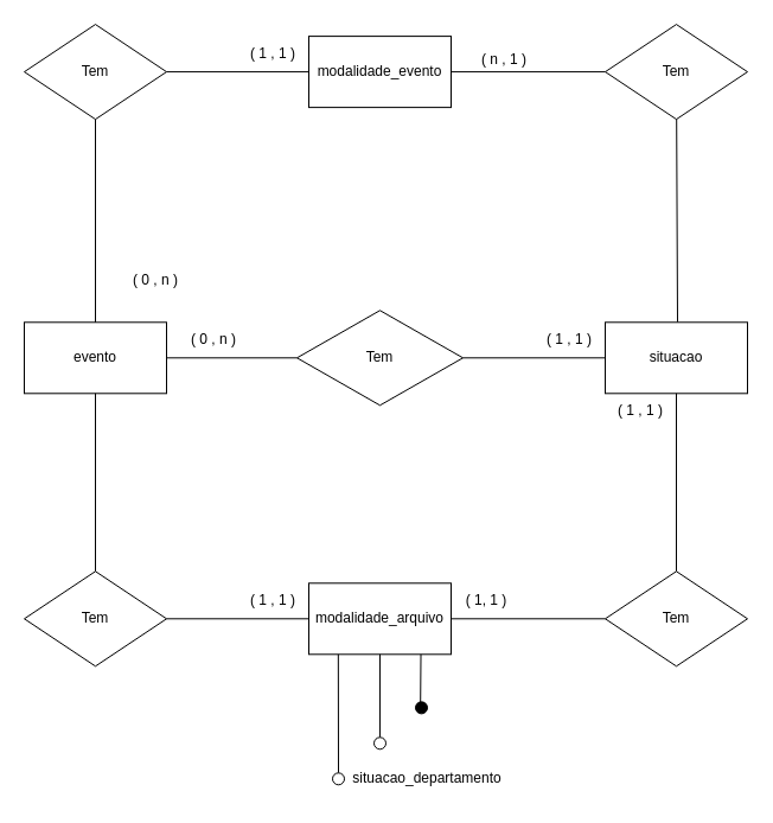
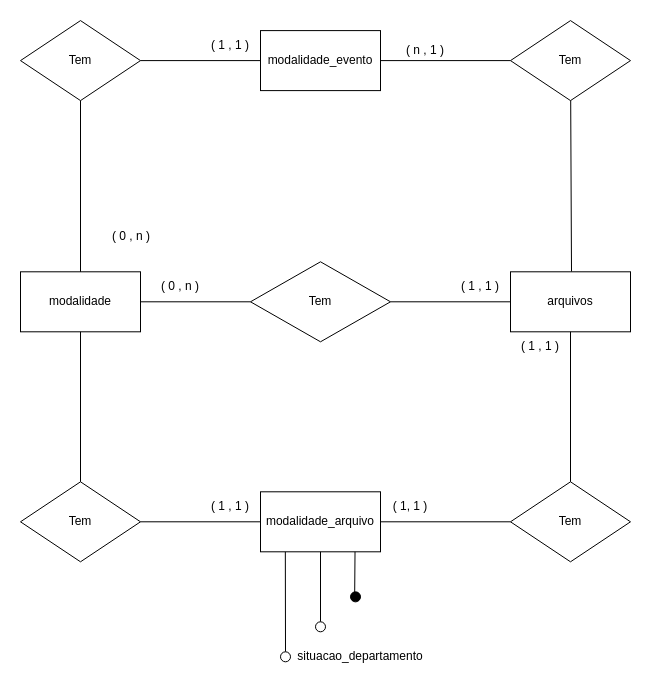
  <mxCell id="0" />
  <mxCell id="1" parent="0" />
  <mxCell id="2" value="Tem" style="rhombus;whiteSpace=wrap;html=1;" vertex="1" parent="1"><mxGeometry x="250" y="261.3" width="140" height="80" as="geometry" /></mxCell>
- <mxCell id="3" value="evento" style="rounded=0;whiteSpace=wrap;html=1;" vertex="1" parent="1"><mxGeometry x="20" y="271.3" width="120" height="60" as="geometry" /></mxCell>
- <mxCell id="4" value="situacao" style="rounded=0;whiteSpace=wrap;html=1;" vertex="1" parent="1"><mxGeometry x="510" y="271.3" width="120" height="60" as="geometry" /></mxCell>
+ <mxCell id="3" value="modalidade" style="rounded=0;whiteSpace=wrap;html=1;" vertex="1" parent="1"><mxGeometry x="20" y="271.3" width="120" height="60" as="geometry" /></mxCell>
+ <mxCell id="4" value="arquivos" style="rounded=0;whiteSpace=wrap;html=1;" vertex="1" parent="1"><mxGeometry x="510" y="271.3" width="120" height="60" as="geometry" /></mxCell>
  <mxCell id="5" value="" style="endArrow=none;html=1;rounded=0;exitX=1;exitY=0.5;exitDx=0;exitDy=0;entryX=0;entryY=0.5;entryDx=0;entryDy=0;" edge="1" parent="1" source="3" target="2"><mxGeometry width="50" height="50" relative="1" as="geometry"><mxPoint x="280" y="421.3" as="sourcePoint" /><mxPoint x="330" y="371.3" as="targetPoint" /></mxGeometry></mxCell>
  <mxCell id="6" value="( 0 , n )" style="text;html=1;align=center;verticalAlign=middle;whiteSpace=wrap;rounded=0;" vertex="1" parent="1"><mxGeometry x="150" y="271.3" width="60" height="30" as="geometry" /></mxCell>
  <mxCell id="7" value="" style="endArrow=none;html=1;rounded=0;entryX=0;entryY=0.5;entryDx=0;entryDy=0;exitX=1;exitY=0.5;exitDx=0;exitDy=0;" edge="1" parent="1" source="2" target="4"><mxGeometry width="50" height="50" relative="1" as="geometry"><mxPoint x="390" y="301.3" as="sourcePoint" /><mxPoint x="520" y="301.3" as="targetPoint" /></mxGeometry></mxCell>
  <mxCell id="8" value="( 1 , 1 )" style="text;html=1;align=center;verticalAlign=middle;whiteSpace=wrap;rounded=0;" vertex="1" parent="1"><mxGeometry x="450" y="271.3" width="60" height="30" as="geometry" /></mxCell>
  <mxCell id="9" value="modalidade_arquivo" style="rounded=0;whiteSpace=wrap;html=1;" vertex="1" parent="1"><mxGeometry x="260" y="491.3" width="120" height="60" as="geometry" /></mxCell>
  <mxCell id="10" value="Tem" style="rhombus;whiteSpace=wrap;html=1;" vertex="1" parent="1"><mxGeometry x="20" y="481.3" width="120" height="80" as="geometry" /></mxCell>
  <mxCell id="11" value="Tem" style="rhombus;whiteSpace=wrap;html=1;" vertex="1" parent="1"><mxGeometry x="510" y="481.3" width="120" height="80" as="geometry" /></mxCell>
  <mxCell id="12" value="" style="endArrow=none;html=1;rounded=0;exitX=0.5;exitY=0;exitDx=0;exitDy=0;entryX=0.5;entryY=1;entryDx=0;entryDy=0;" edge="1" parent="1" source="10" target="3"><mxGeometry width="50" height="50" relative="1" as="geometry"><mxPoint x="160" y="461.3" as="sourcePoint" /><mxPoint x="210" y="411.3" as="targetPoint" /></mxGeometry></mxCell>
  <mxCell id="13" value="" style="endArrow=none;html=1;rounded=0;exitX=1;exitY=0.5;exitDx=0;exitDy=0;entryX=0;entryY=0.5;entryDx=0;entryDy=0;" edge="1" parent="1" source="10" target="9"><mxGeometry width="50" height="50" relative="1" as="geometry"><mxPoint x="70" y="461.3" as="sourcePoint" /><mxPoint x="120" y="411.3" as="targetPoint" /></mxGeometry></mxCell>
  <mxCell id="14" value="" style="endArrow=none;html=1;rounded=0;exitX=1;exitY=0.5;exitDx=0;exitDy=0;entryX=0;entryY=0.5;entryDx=0;entryDy=0;" edge="1" parent="1" source="9" target="11"><mxGeometry width="50" height="50" relative="1" as="geometry"><mxPoint x="460" y="531.3" as="sourcePoint" /><mxPoint x="510" y="481.3" as="targetPoint" /></mxGeometry></mxCell>
  <mxCell id="15" value="( 1, 1 )" style="text;html=1;align=center;verticalAlign=middle;whiteSpace=wrap;rounded=0;" vertex="1" parent="1"><mxGeometry x="380" y="491.3" width="60" height="30" as="geometry" /></mxCell>
  <mxCell id="16" value="( 1 , 1 )" style="text;html=1;align=center;verticalAlign=middle;whiteSpace=wrap;rounded=0;" vertex="1" parent="1"><mxGeometry x="200" y="491.3" width="60" height="30" as="geometry" /></mxCell>
  <mxCell id="17" value="" style="endArrow=none;html=1;rounded=0;entryX=0.5;entryY=1;entryDx=0;entryDy=0;exitX=0.5;exitY=0;exitDx=0;exitDy=0;" edge="1" parent="1" source="11" target="4"><mxGeometry width="50" height="50" relative="1" as="geometry"><mxPoint x="360" y="461.3" as="sourcePoint" /><mxPoint x="410" y="411.3" as="targetPoint" /></mxGeometry></mxCell>
  <mxCell id="18" value="( 1 , 1 )" style="text;html=1;align=center;verticalAlign=middle;whiteSpace=wrap;rounded=0;" vertex="1" parent="1"><mxGeometry x="510" y="331.3" width="60" height="30" as="geometry" /></mxCell>
  <mxCell id="19" value="" style="endArrow=none;html=1;rounded=0;exitX=0.121;exitY=0.999;exitDx=0;exitDy=0;exitPerimeter=0;entryX=0.42;entryY=0.018;entryDx=0;entryDy=0;entryPerimeter=0;" edge="1" parent="1" target="20"><mxGeometry width="50" height="50" relative="1" as="geometry"><mxPoint x="354.52" y="551.3" as="sourcePoint" /><mxPoint x="354.93" y="601.36" as="targetPoint" /></mxGeometry></mxCell>
  <mxCell id="20" value="" style="ellipse;fillColor=strokeColor;html=1;" vertex="1" parent="1"><mxGeometry x="350" y="591.36" width="10" height="10" as="geometry" /></mxCell>
  <mxCell id="21" value="" style="endArrow=none;html=1;rounded=0;entryX=0.5;entryY=1;entryDx=0;entryDy=0;exitX=0.5;exitY=0;exitDx=0;exitDy=0;" edge="1" parent="1" source="22"><mxGeometry width="50" height="50" relative="1" as="geometry"><mxPoint x="320" y="591.3" as="sourcePoint" /><mxPoint x="320" y="551.3" as="targetPoint" /></mxGeometry></mxCell>
  <mxCell id="22" value="" style="ellipse;whiteSpace=wrap;html=1;aspect=fixed;" vertex="1" parent="1"><mxGeometry x="315" y="621.3" width="10" height="10" as="geometry" /></mxCell>
  <mxCell id="23" value="" style="endArrow=none;html=1;rounded=0;entryX=0.5;entryY=1;entryDx=0;entryDy=0;exitX=0.5;exitY=0;exitDx=0;exitDy=0;" edge="1" parent="1" source="24"><mxGeometry width="50" height="50" relative="1" as="geometry"><mxPoint x="284.83" y="591.36" as="sourcePoint" /><mxPoint x="284.83" y="551.36" as="targetPoint" /></mxGeometry></mxCell>
  <mxCell id="24" value="" style="ellipse;whiteSpace=wrap;html=1;aspect=fixed;" vertex="1" parent="1"><mxGeometry x="280" y="651.3" width="10" height="10" as="geometry" /></mxCell>
  <mxCell id="25" value="situacao_departamento" style="text;html=1;align=center;verticalAlign=middle;whiteSpace=wrap;rounded=0;" vertex="1" parent="1"><mxGeometry x="330" y="641.36" width="60" height="30" as="geometry" /></mxCell>
  <mxCell id="26" value="modalidade_evento" style="rounded=0;whiteSpace=wrap;html=1;" vertex="1" parent="1"><mxGeometry x="260" y="30.1" width="120" height="60" as="geometry" /></mxCell>
  <mxCell id="27" value="Tem" style="rhombus;whiteSpace=wrap;html=1;" vertex="1" parent="1"><mxGeometry x="20" y="20.1" width="120" height="80" as="geometry" /></mxCell>
  <mxCell id="28" value="Tem" style="rhombus;whiteSpace=wrap;html=1;" vertex="1" parent="1"><mxGeometry x="510" y="20.1" width="120" height="80" as="geometry" /></mxCell>
  <mxCell id="29" value="" style="endArrow=none;html=1;rounded=0;exitX=1;exitY=0.5;exitDx=0;exitDy=0;entryX=0;entryY=0.5;entryDx=0;entryDy=0;" edge="1" parent="1" source="27" target="26"><mxGeometry width="50" height="50" relative="1" as="geometry"><mxPoint x="70" y="0.1" as="sourcePoint" /><mxPoint x="120" y="-49.9" as="targetPoint" /></mxGeometry></mxCell>
  <mxCell id="30" value="" style="endArrow=none;html=1;rounded=0;exitX=1;exitY=0.5;exitDx=0;exitDy=0;entryX=0;entryY=0.5;entryDx=0;entryDy=0;" edge="1" parent="1" source="26" target="28"><mxGeometry width="50" height="50" relative="1" as="geometry"><mxPoint x="460" y="70.1" as="sourcePoint" /><mxPoint x="510" y="20.1" as="targetPoint" /></mxGeometry></mxCell>
  <mxCell id="31" value="( n , 1 )" style="text;html=1;align=center;verticalAlign=middle;whiteSpace=wrap;rounded=0;" vertex="1" parent="1"><mxGeometry x="395" y="35.1" width="60" height="30" as="geometry" /></mxCell>
  <mxCell id="32" value="( 1 , 1 )" style="text;html=1;align=center;verticalAlign=middle;whiteSpace=wrap;rounded=0;" vertex="1" parent="1"><mxGeometry x="200" y="30.1" width="60" height="30" as="geometry" /></mxCell>
  <mxCell id="33" value="" style="endArrow=none;html=1;rounded=0;" edge="1" parent="1" source="3" target="27"><mxGeometry width="50" height="50" relative="1" as="geometry"><mxPoint x="71" y="151" as="sourcePoint" /><mxPoint x="71" y="1" as="targetPoint" /></mxGeometry></mxCell>
  <mxCell id="34" value="" style="endArrow=none;html=1;rounded=0;" edge="1" parent="1" target="28"><mxGeometry width="50" height="50" relative="1" as="geometry"><mxPoint x="571" y="271" as="sourcePoint" /><mxPoint x="541" y="141" as="targetPoint" /></mxGeometry></mxCell>
  <mxCell id="35" value="( 0 , n )" style="text;html=1;align=center;verticalAlign=middle;whiteSpace=wrap;rounded=0;" vertex="1" parent="1"><mxGeometry x="101" y="221" width="60" height="30" as="geometry" /></mxCell>
